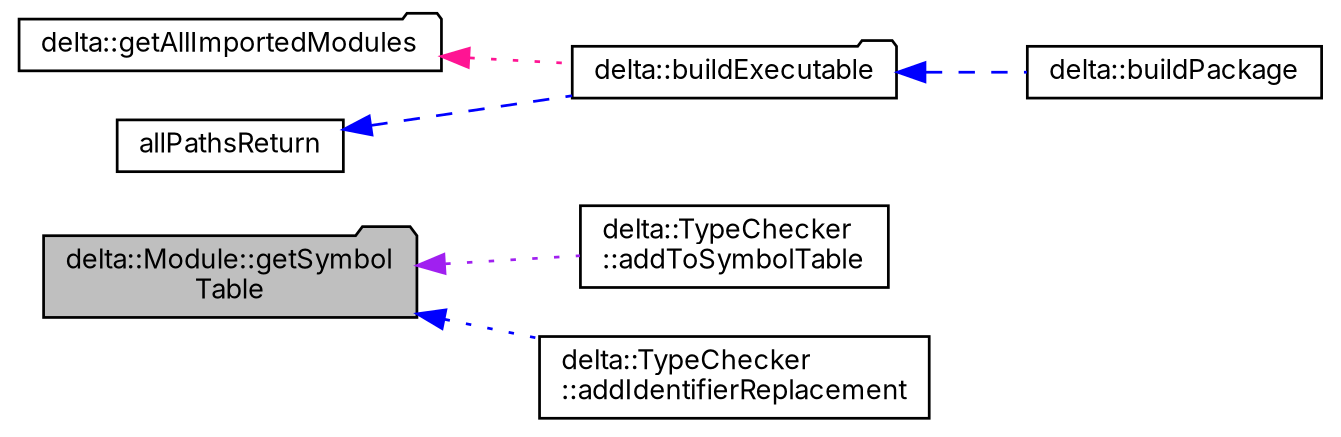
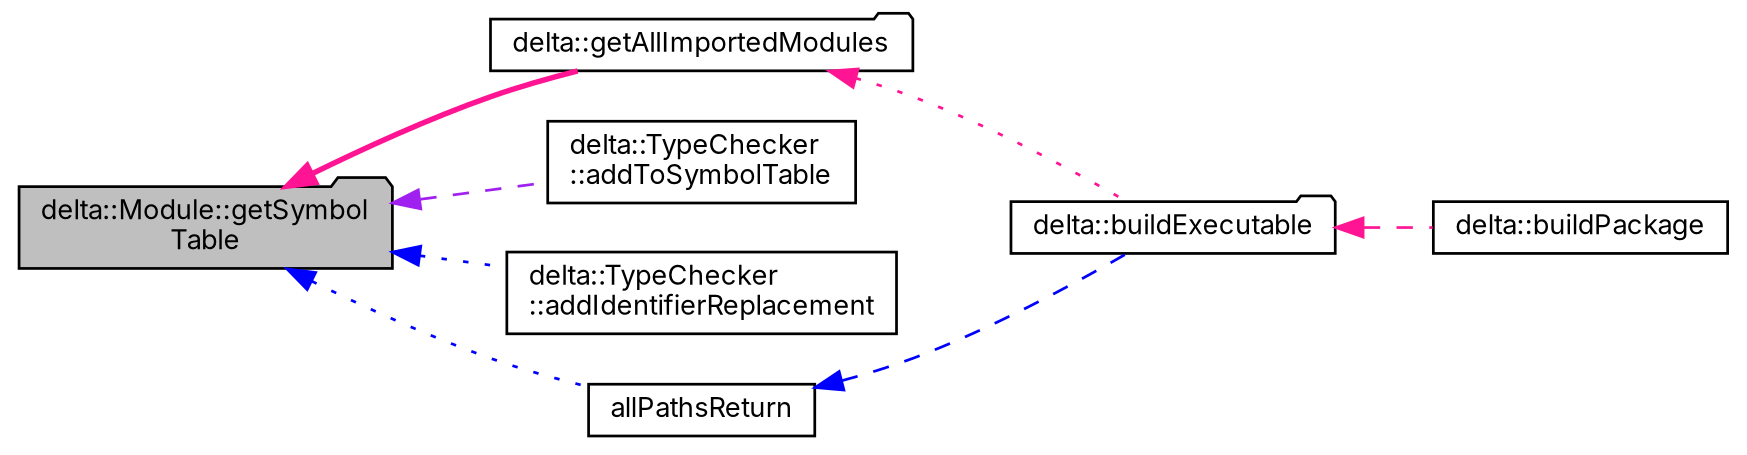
  digraph {
    fontname=Inter
    rankdir=LR
    node [color=black fillcolor=white fontname=Inter fontsize=10 shape=box style=filled]
    edge [color=blue dir=back fontname=Inter fontsize=10 labelfontname=Helvetica labelfontsize=10 style=dotted]
    n1 [fillcolor=grey75 fontcolor=black height=0.2 label="delta::Module::getSymbol\lTable" shape=folder width=0.4]
    n2 [height=0.2 label="delta::getAllImportedModules" shape=folder width=0.4]
    n3 [height=0.2 label="delta::TypeChecker\l::addToSymbolTable" width=0.4]
    n4 [height=0.2 label="delta::TypeChecker\l::addIdentifierReplacement" width=0.4]
    n5 [height=0.2 label=allPathsReturn width=0.4]
    n6 [height=0.2 label="delta::buildExecutable" shape=folder width=0.4]
    n7 [height=0.2 label="delta::buildPackage" width=0.4]
-   n1 -> n3 [color=purple]
+   n1 -> n2 [color=deeppink style=bold]
+   n1 -> n3 [color=purple style=dashed]
    n1 -> n4
+   n1 -> n5
    n2 -> n6 [color=deeppink]
    n5 -> n6 [style=dashed]
-   n6 -> n7 [style=dashed]
+   n6 -> n7 [color=deeppink style=dashed]
  }
